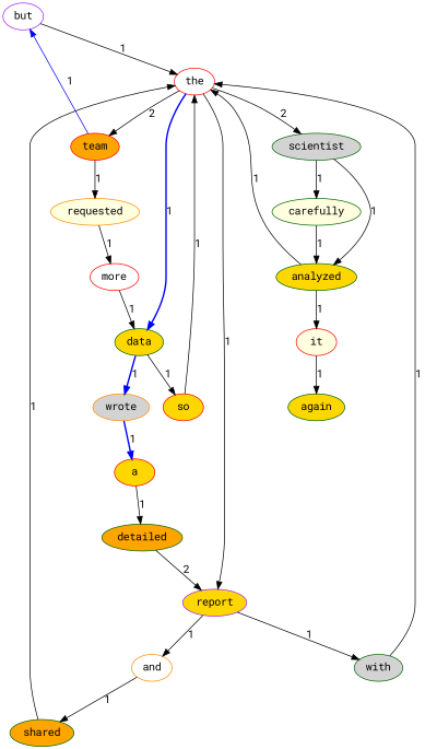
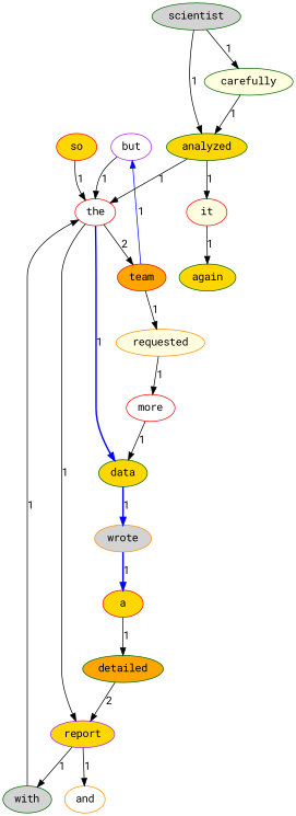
  strict digraph {
    fontname="Roboto Mono"
    node [color=darkgreen fillcolor=gold fontname="Roboto Mono" style=filled]
    edge [fontname="Roboto Mono"]
    n1 [color=purple fillcolor=white label=but]
    n2 [color=red fillcolor=white label=the]
    n3 [label=data]
    n4 [fillcolor=lightgrey label=scientist]
    n5 [color=red fillcolor=orange label=team]
    n6 [color=purple label=report]
    n7 [color=darkorange fillcolor=lightgrey label=wrote]
    n8 [color=red label=so]
    n9 [fillcolor=lightyellow label=carefully]
    n10 [label=analyzed]
    n11 [color=darkorange fillcolor=lightyellow label=requested]
    n12 [fillcolor=lightgrey label=with]
    n13 [color=darkorange fillcolor=white label=and]
    n14 [color=red label=a]
    n15 [fillcolor=orange label=detailed]
-   n16 [fillcolor=orange label=shared]
    n17 [color=red fillcolor=lightyellow label=it]
    n18 [label=again]
    n19 [color=red fillcolor=white label=more]
    n1 -> n2 [label=1]
    n2 -> n3 [color=blue label=1 penwidth=2]
-   n2 -> n4 [label=2]
    n2 -> n5 [label=2]
    n2 -> n6 [label=1]
    n3 -> n7 [color=blue label=1 penwidth=2]
-   n3 -> n8 [label=1]
    n4 -> n9 [label=1]
    n4 -> n10 [label=1]
    n5 -> n1 [color=blue label=1]
    n5 -> n11 [label=1]
    n6 -> n12 [label=1]
    n6 -> n13 [label=1]
    n7 -> n14 [color=blue label=1 penwidth=2]
    n8 -> n2 [label=1]
    n9 -> n10 [label=1]
    n10 -> n2 [label=1]
    n10 -> n17 [label=1]
    n11 -> n19 [label=1]
    n12 -> n2 [label=1]
-   n13 -> n16 [label=1]
    n14 -> n15 [label=1]
    n15 -> n6 [label=2]
-   n16 -> n2 [label=1]
    n17 -> n18 [label=1]
    n19 -> n3 [label=1]
  }
